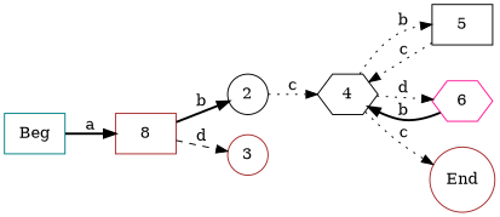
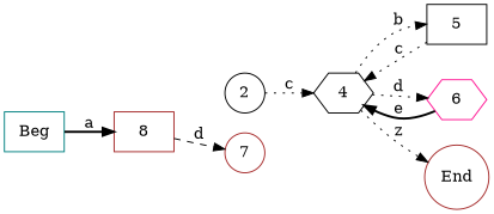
  digraph {
    fontname=Helvetica
    labelloc=t
    rankdir=LR
    node [color=brown shape=box]
    edge [arrowhead=normal arrowtail=dot style=dotted]
    n1 [color=teal label=Beg]
    n2 [label=8]
    2 [color=black shape=circle]
-   3 [shape=circle]
+   3 [shape=circle label=7]
    4 [color=black shape=hexagon]
    5 [color=black]
    6 [color=deeppink shape=hexagon]
    n8 [label=End shape=circle]
    n1 -> n2 [label=a style=bold]
-   n2 -> 2 [label=b style=bold]
    n2 -> 3 [label=d style=dashed]
    2 -> 4 [label=c]
    4 -> 5 [label=b]
    4 -> 6 [label=d]
-   4 -> n8 [label=c]
+   4 -> n8 [label=z]
    5 -> 4 [label=c]
-   6 -> 4 [label=b style=bold]
+   6 -> 4 [label=e style=bold]
  }
